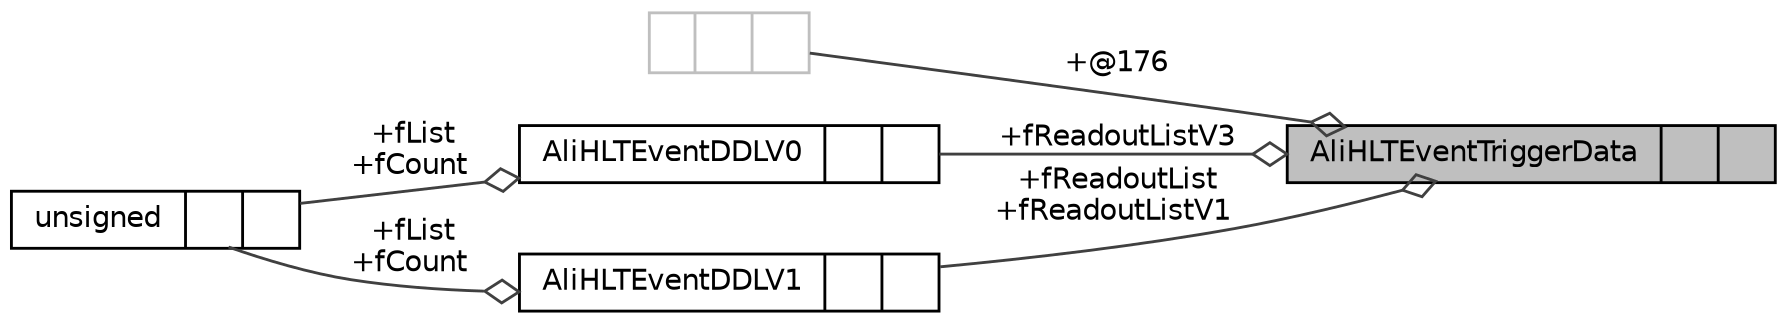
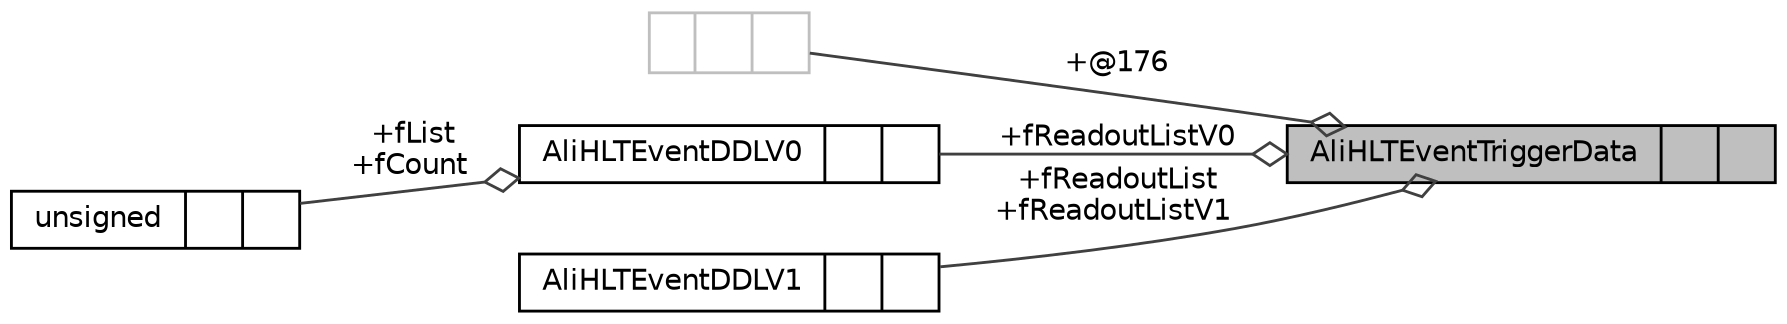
  digraph {
    rankdir=LR
    node [color=black fontname=Helvetica fontsize=10 shape=record]
    edge [arrowhead=odiamond color=grey25 fontname=Helvetica fontsize=10 labelfontname=Helvetica labelfontsize=10 style=solid]
    n1 [fillcolor=grey75 fontcolor=black height=0.2 label="{AliHLTEventTriggerData\n||}" style=filled width=0.4]
    n2 [color=grey75 height=0.2 label="{\n||}" width=0.4]
    n3 [height=0.2 label="{AliHLTEventDDLV0\n||}" width=0.4]
    n4 [height=0.2 label="{unsigned\n||}" width=0.4]
    n5 [height=0.2 label="{AliHLTEventDDLV1\n||}" width=0.4]
    n2 -> n1 [label=" +@176"]
-   n3 -> n1 [label=" +fReadoutListV3"]
+   n3 -> n1 [label=" +fReadoutListV0"]
    n4 -> n3 [label=" +fList\n+fCount"]
-   n4 -> n5 [label=" +fList\n+fCount"]
    n5 -> n1 [label=" +fReadoutList\n+fReadoutListV1"]
  }
